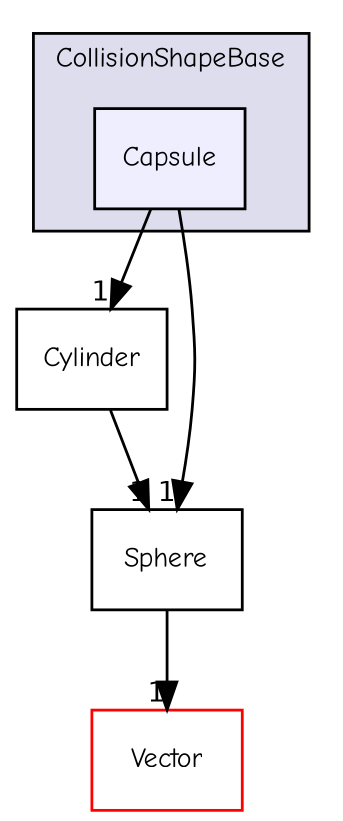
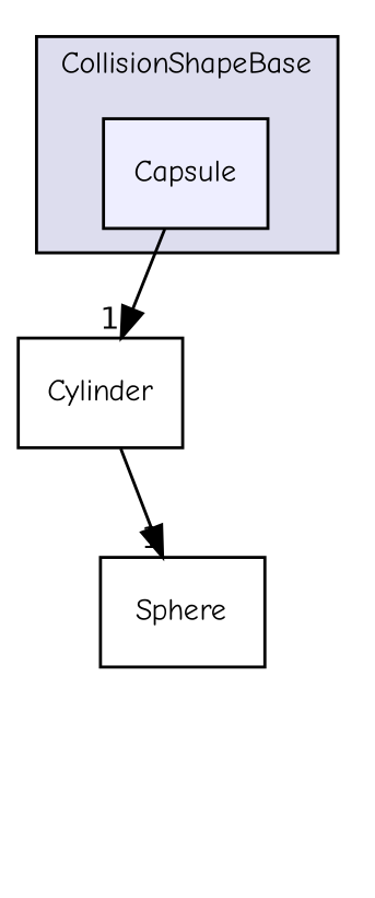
  digraph {
    compound=true
    fontname="Comic Neue"
    node [fontname="Comic Neue" fontsize=10 shape=box]
    edge [fontname="Comic Neue" headlabel=1 labeldistance=1.5 labelfontname=Helvetica labelfontsize=10]
    n1 [fillcolor="#eeeeff" label=Capsule pencolor=black style=filled]
    n2 [label=Cylinder]
    n3 [label=Sphere]
-   n4 [color=red fillcolor=white label=Vector style=filled]
    subgraph cluster_1 {
      bgcolor="#ddddee"
      fontsize=10
      label=CollisionShapeBase
      pencolor=black
      n1
    }
    n1 -> n2
-   n1 -> n3
    n2 -> n3
-   n3 -> n4
  }
